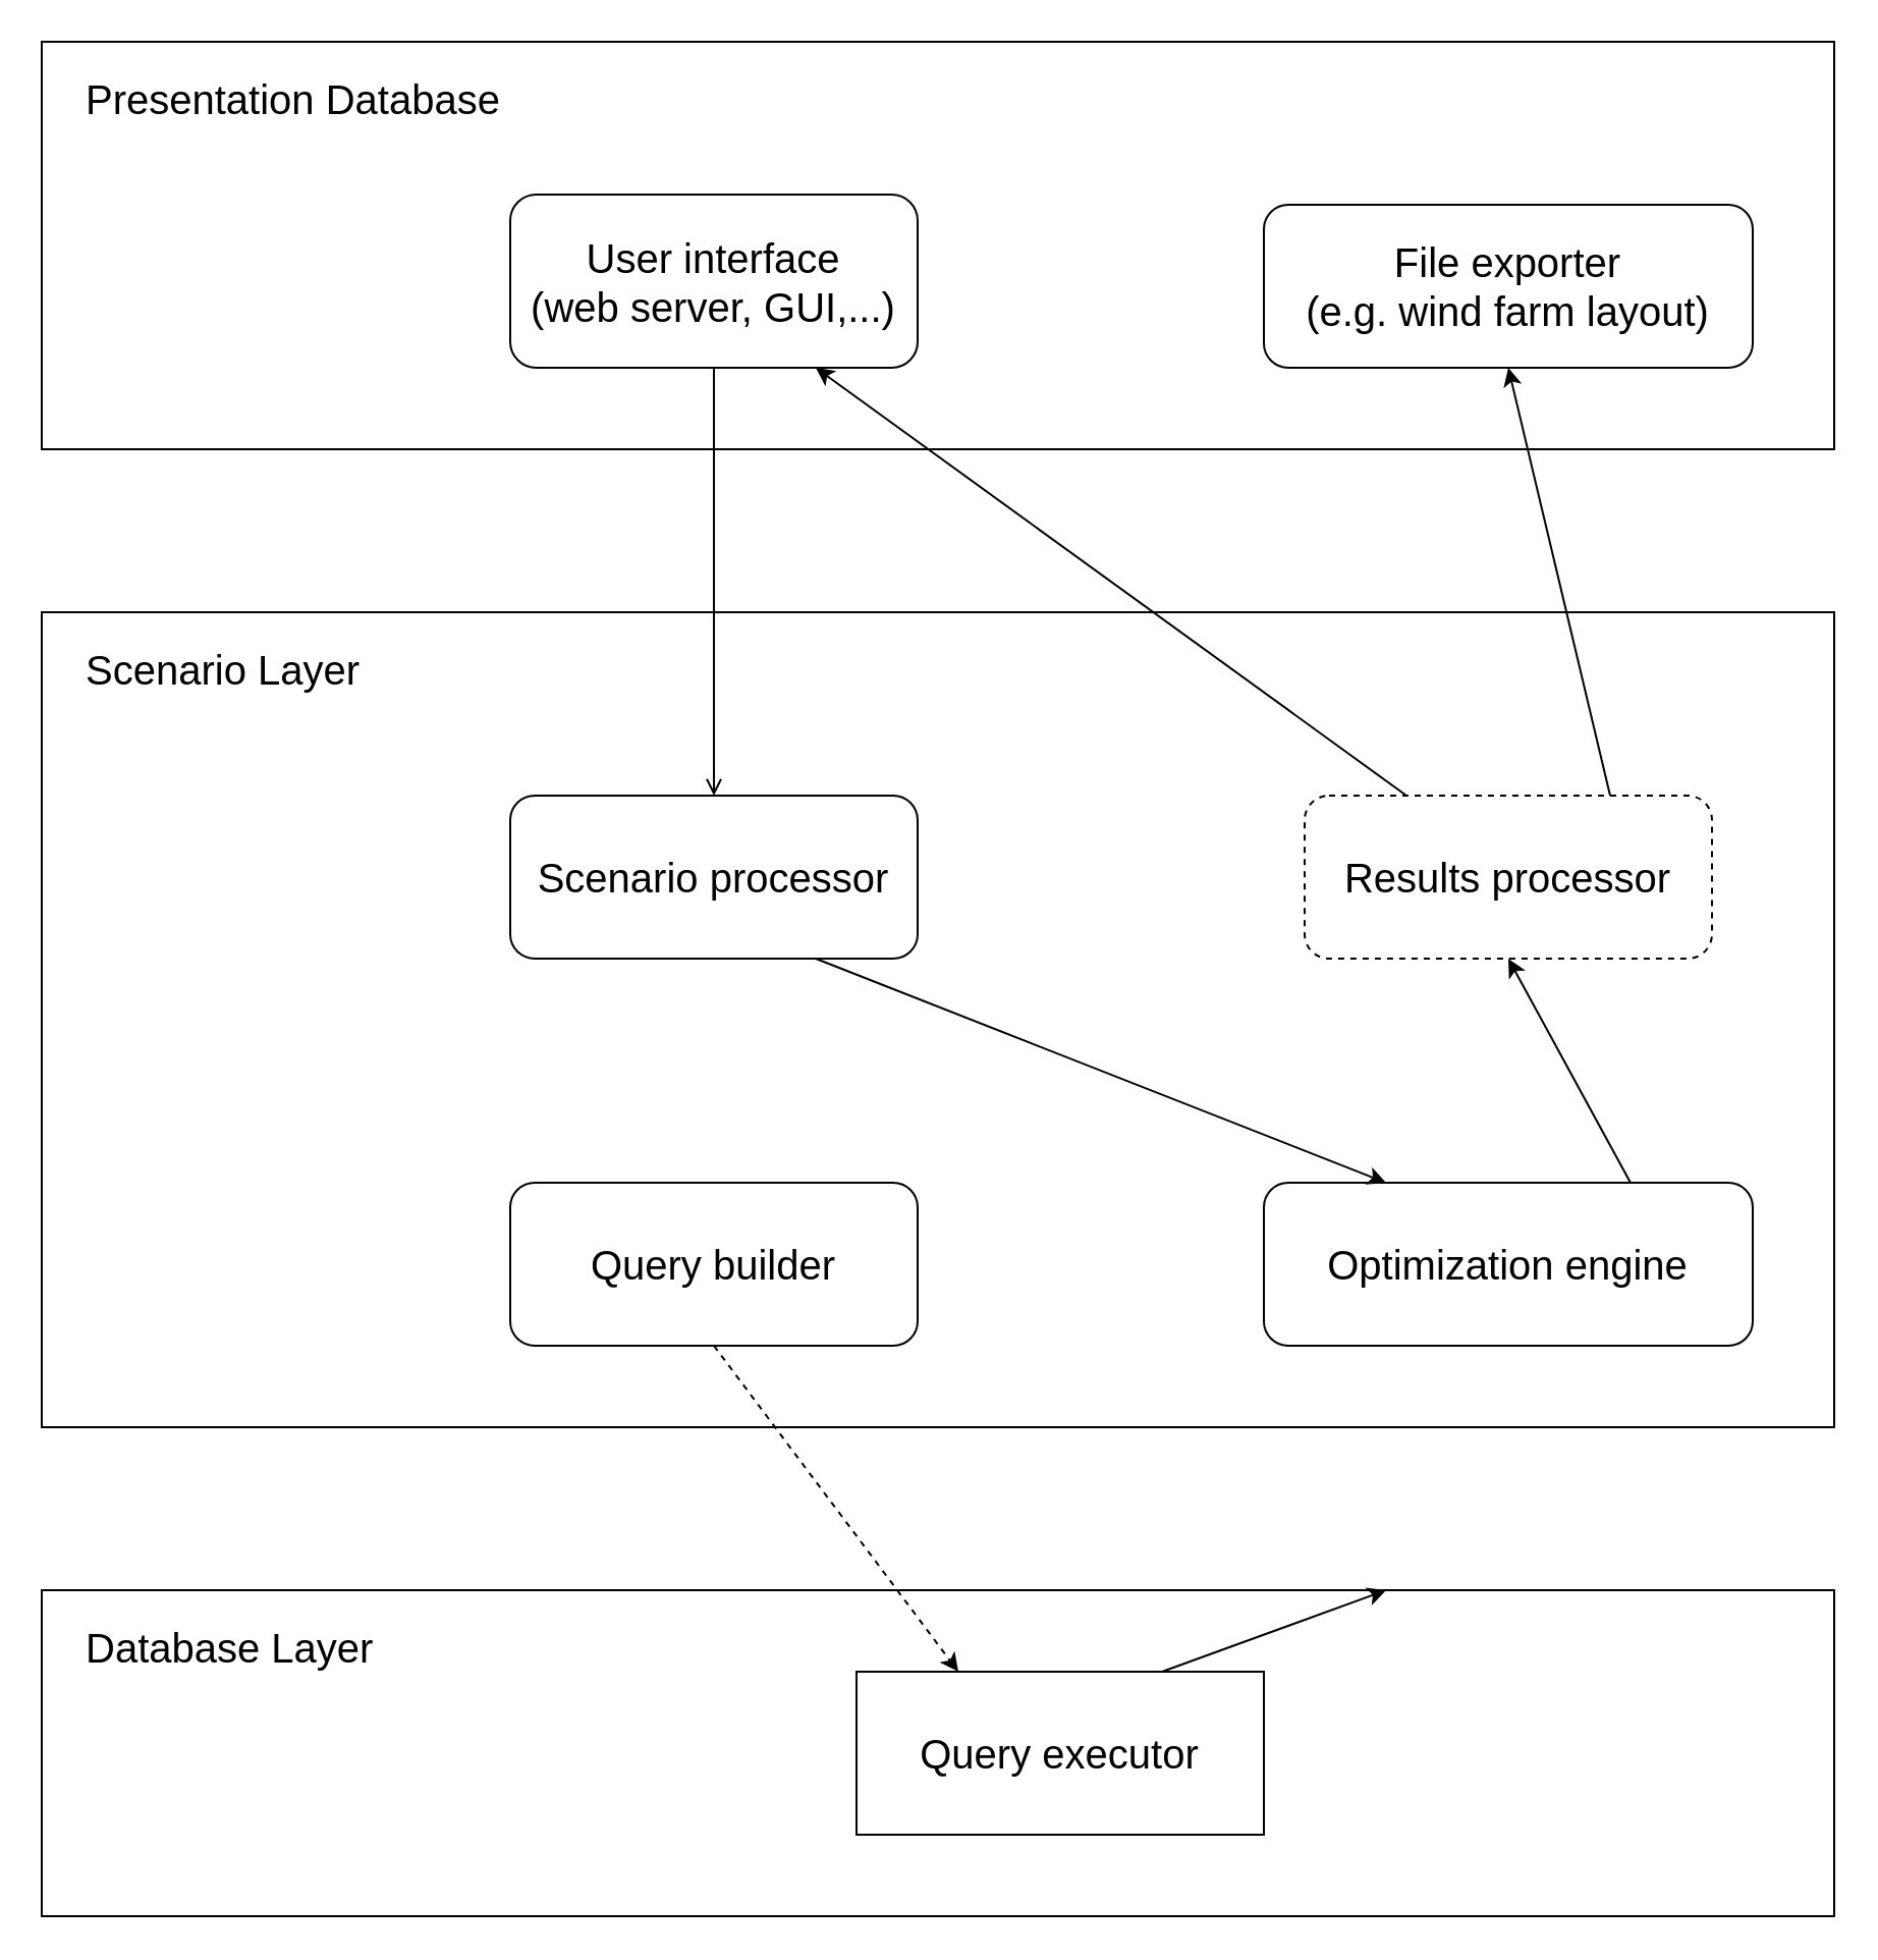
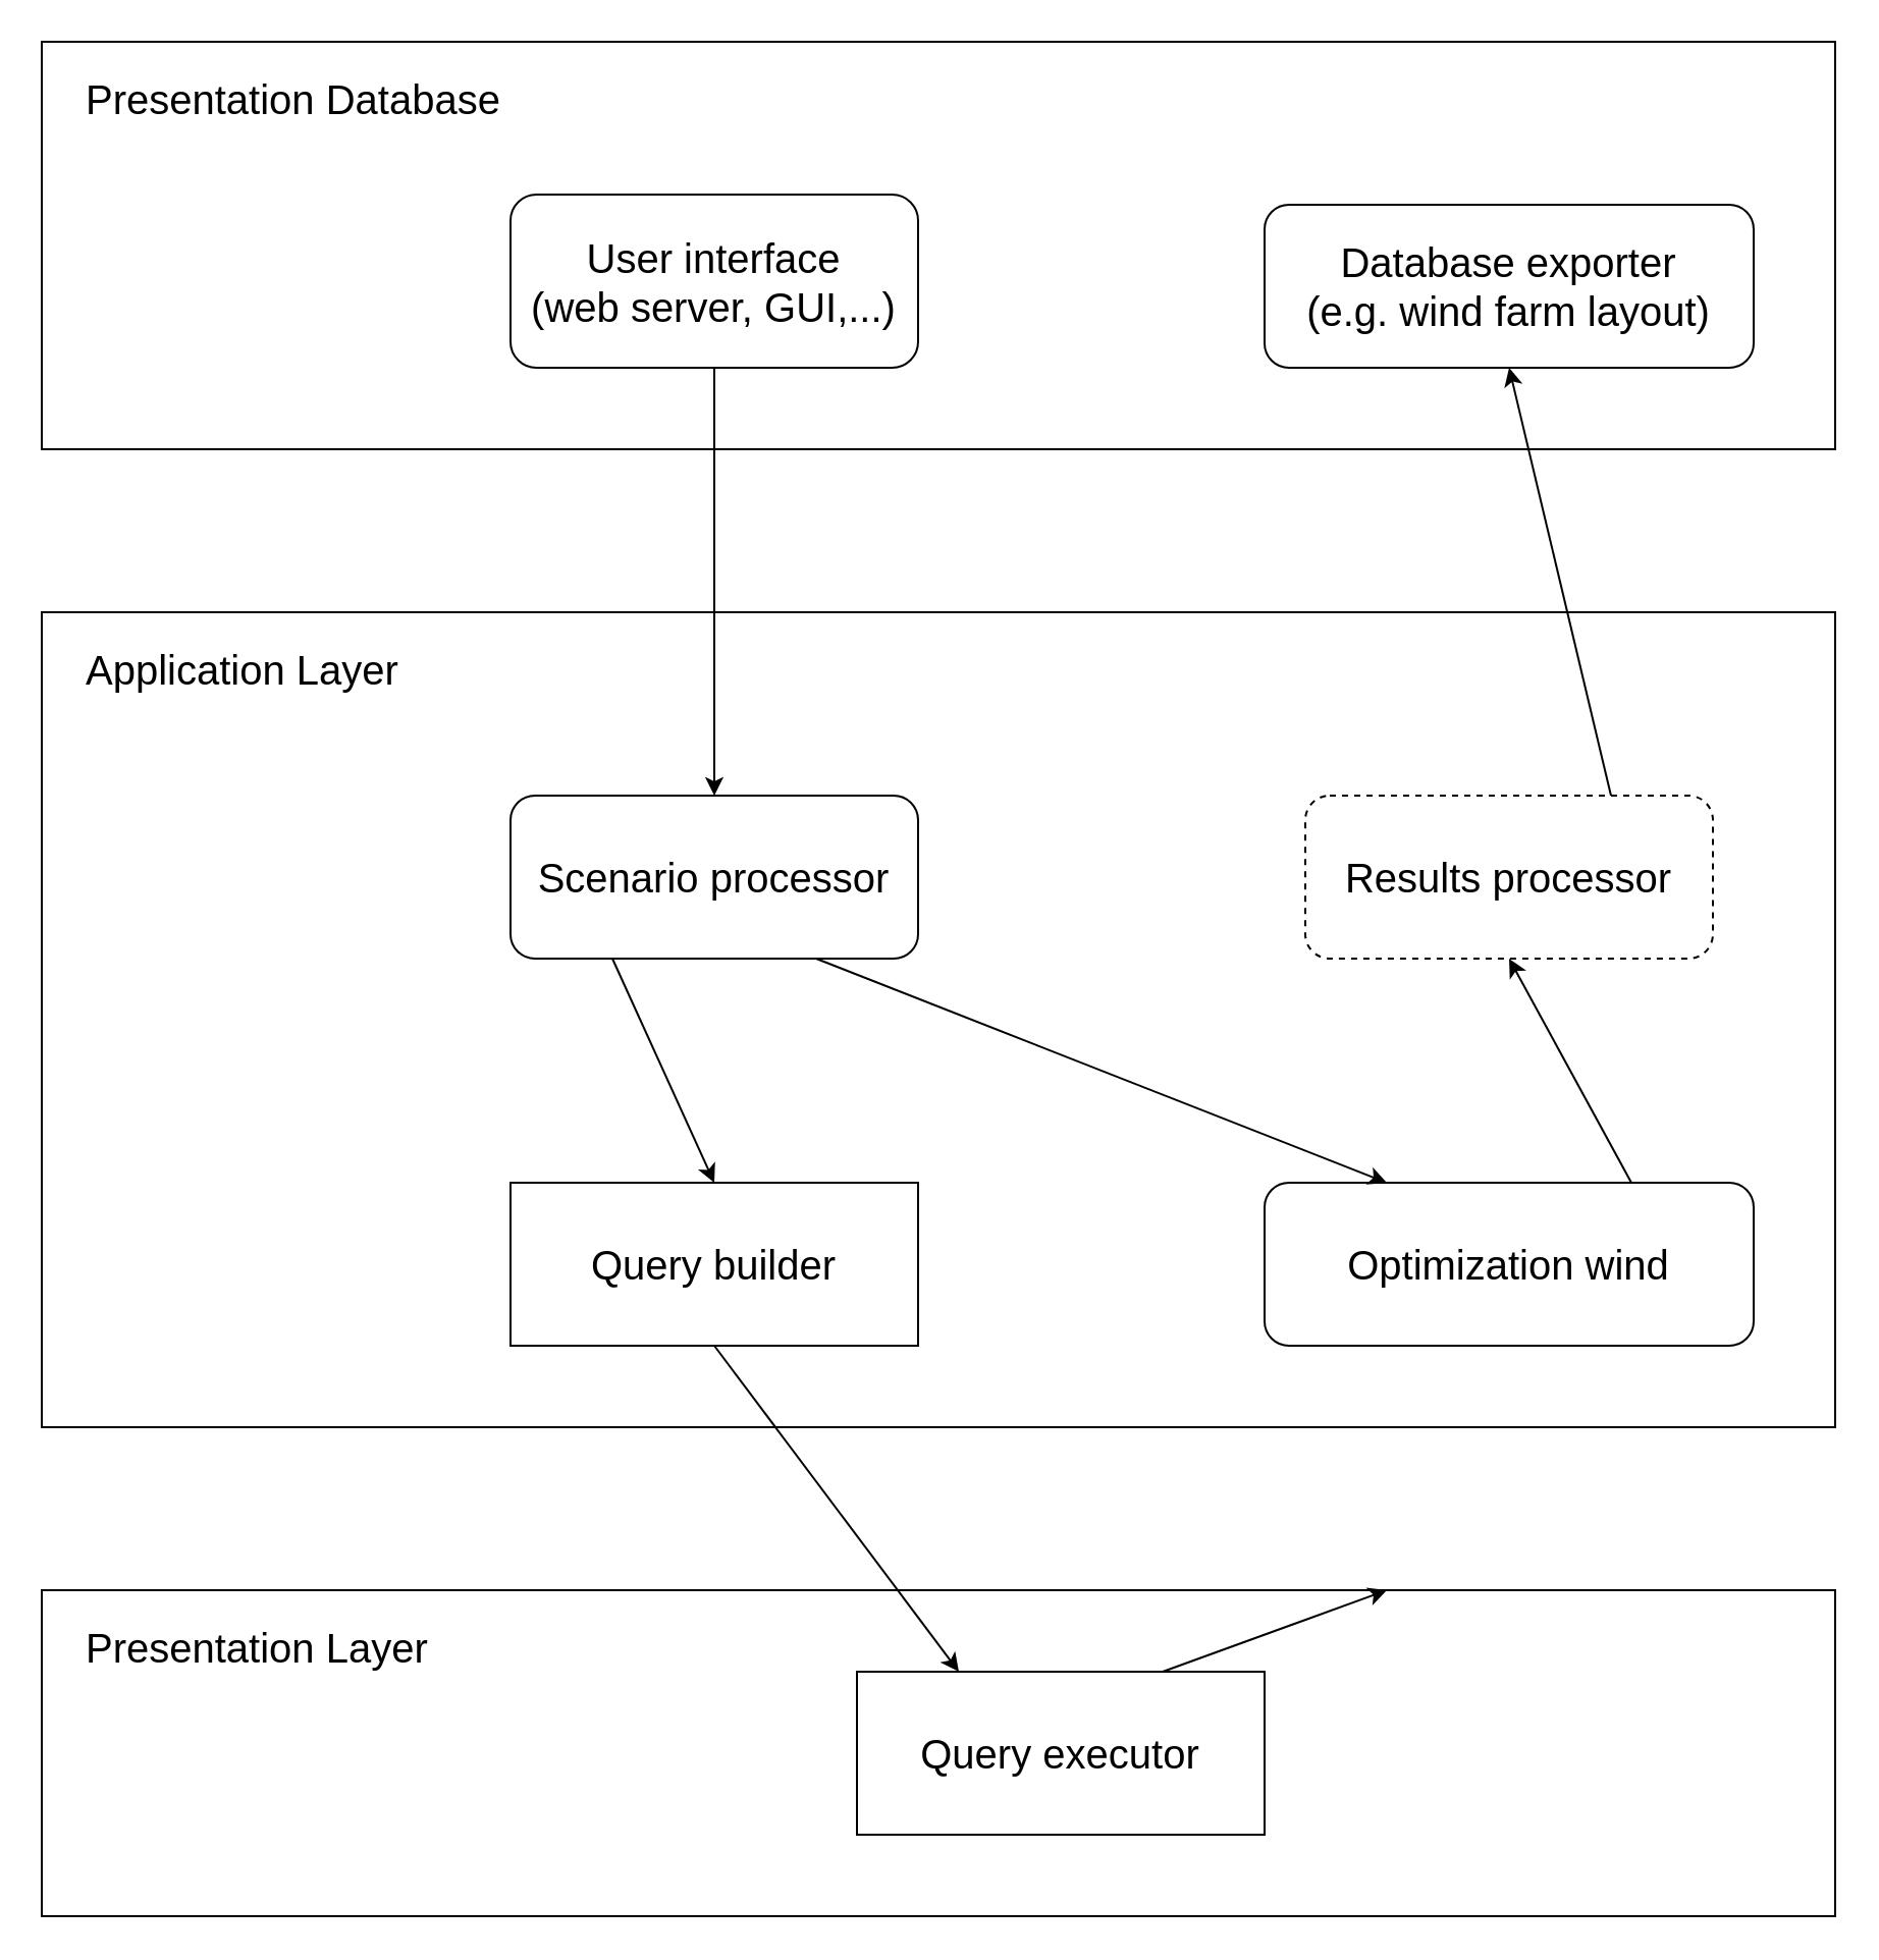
  <mxCell id="0" />
  <mxCell id="1" parent="0" />
  <mxCell id="2" value="&lt;font style=&quot;font-size: 20px;&quot;&gt;Presentation Database&lt;/font&gt;" style="rounded=0;labelPosition=center;verticalLabelPosition=middle;align=left;verticalAlign=top;whiteSpace=wrap;html=1;spacingLeft=20;spacingTop=10;" parent="1" vertex="1"><mxGeometry x="20" y="20" width="880" height="200" as="geometry" /></mxCell>
  <mxCell id="3" value="&lt;span style=&quot;font-size: 20px;&quot;&gt;User interface&lt;/span&gt;&lt;div&gt;&lt;span style=&quot;font-size: 20px;&quot;&gt;(web server, GUI,...)&lt;/span&gt;&lt;/div&gt;" style="rounded=1;whiteSpace=wrap;html=1;" parent="1" vertex="1"><mxGeometry x="250" y="95" width="200" height="85" as="geometry" /></mxCell>
- <mxCell id="4" value="&lt;font style=&quot;font-size: 20px;&quot;&gt;Scenario Layer&lt;/font&gt;" style="rounded=0;labelPosition=center;verticalLabelPosition=middle;align=left;verticalAlign=top;whiteSpace=wrap;html=1;spacingLeft=20;spacingTop=10;" parent="1" vertex="1"><mxGeometry x="20" y="300" width="880" height="400" as="geometry" /></mxCell>
- <mxCell id="5" value="&lt;span style=&quot;font-size: 20px;&quot;&gt;Query builder&lt;/span&gt;" style="rounded=1;whiteSpace=wrap;html=1;" parent="1" vertex="1"><mxGeometry x="250" y="580" width="200" height="80" as="geometry" /></mxCell>
- <mxCell id="6" value="&lt;span style=&quot;font-size: 20px;&quot;&gt;File exporter&lt;/span&gt;&lt;div&gt;&lt;span style=&quot;font-size: 20px;&quot;&gt;(e.g. wind farm layout)&lt;/span&gt;&lt;/div&gt;" style="rounded=1;whiteSpace=wrap;html=1;" parent="1" vertex="1"><mxGeometry x="620" y="100" width="240" height="80" as="geometry" /></mxCell>
- <mxCell id="7" value="&lt;font style=&quot;font-size: 20px;&quot;&gt;Database Layer&lt;/font&gt;" style="rounded=0;labelPosition=center;verticalLabelPosition=middle;align=left;verticalAlign=top;whiteSpace=wrap;html=1;spacingLeft=20;spacingTop=10;" parent="1" vertex="1"><mxGeometry x="20" y="780" width="880" height="160" as="geometry" /></mxCell>
+ <mxCell id="4" value="&lt;font style=&quot;font-size: 20px;&quot;&gt;Application Layer&lt;/font&gt;" style="rounded=0;labelPosition=center;verticalLabelPosition=middle;align=left;verticalAlign=top;whiteSpace=wrap;html=1;spacingLeft=20;spacingTop=10;" parent="1" vertex="1"><mxGeometry x="20" y="300" width="880" height="400" as="geometry" /></mxCell>
+ <mxCell id="5" value="&lt;span style=&quot;font-size: 20px;&quot;&gt;Query builder&lt;/span&gt;" style="whiteSpace=wrap;html=1;rounded=0;" parent="1" vertex="1"><mxGeometry x="250" y="580" width="200" height="80" as="geometry" /></mxCell>
+ <mxCell id="6" value="&lt;span style=&quot;font-size: 20px;&quot;&gt;Database exporter&lt;/span&gt;&lt;div&gt;&lt;span style=&quot;font-size: 20px;&quot;&gt;(e.g. wind farm layout)&lt;/span&gt;&lt;/div&gt;" style="rounded=1;whiteSpace=wrap;html=1;" parent="1" vertex="1"><mxGeometry x="620" y="100" width="240" height="80" as="geometry" /></mxCell>
+ <mxCell id="7" value="&lt;font style=&quot;font-size: 20px;&quot;&gt;Presentation Layer&lt;/font&gt;" style="rounded=0;labelPosition=center;verticalLabelPosition=middle;align=left;verticalAlign=top;whiteSpace=wrap;html=1;spacingLeft=20;spacingTop=10;" parent="1" vertex="1"><mxGeometry x="20" y="780" width="880" height="160" as="geometry" /></mxCell>
  <mxCell id="8" value="&lt;span style=&quot;font-size: 20px;&quot;&gt;Scenario processor&lt;/span&gt;" style="rounded=1;whiteSpace=wrap;html=1;" parent="1" vertex="1"><mxGeometry x="250" y="390" width="200" height="80" as="geometry" /></mxCell>
- <mxCell id="9" value="&lt;span style=&quot;font-size: 20px;&quot;&gt;Optimization engine&lt;/span&gt;" style="rounded=1;whiteSpace=wrap;html=1;" parent="1" vertex="1"><mxGeometry x="620" y="580" width="240" height="80" as="geometry" /></mxCell>
+ <mxCell id="9" value="&lt;span style=&quot;font-size: 20px;&quot;&gt;Optimization wind&lt;/span&gt;" style="rounded=1;whiteSpace=wrap;html=1;" parent="1" vertex="1"><mxGeometry x="620" y="580" width="240" height="80" as="geometry" /></mxCell>
  <mxCell id="10" value="&lt;span style=&quot;font-size: 20px;&quot;&gt;Results processor&lt;/span&gt;" style="rounded=1;whiteSpace=wrap;html=1;dashed=1;" parent="1" vertex="1"><mxGeometry x="640" y="390" width="200" height="80" as="geometry" /></mxCell>
  <mxCell id="11" value="&lt;span style=&quot;font-size: 20px;&quot;&gt;Query executor&lt;/span&gt;" style="whiteSpace=wrap;html=1;rounded=0;" parent="1" vertex="1"><mxGeometry x="420" y="820" width="200" height="80" as="geometry" /></mxCell>
- <mxCell id="12" value="" style="endArrow=classic;html=1;rounded=0;exitX=0.5;exitY=1;exitDx=0;exitDy=0;entryX=0.25;entryY=0;entryDx=0;entryDy=0;dashed=1;" parent="1" source="5" target="11" edge="1"><mxGeometry width="50" height="50" relative="1" as="geometry"><mxPoint x="600" y="450" as="sourcePoint" /><mxPoint x="650" y="400" as="targetPoint" /></mxGeometry></mxCell>
- <mxCell id="13" value="" style="endArrow=open;html=1;rounded=0;exitX=0.5;exitY=1;exitDx=0;exitDy=0;entryX=0.5;entryY=0;entryDx=0;entryDy=0;" parent="1" source="3" target="8" edge="1"><mxGeometry width="50" height="50" relative="1" as="geometry"><mxPoint x="600" y="450" as="sourcePoint" /><mxPoint x="650" y="400" as="targetPoint" /></mxGeometry></mxCell>
+ <mxCell id="12" value="" style="endArrow=classic;html=1;rounded=0;exitX=0.5;exitY=1;exitDx=0;exitDy=0;entryX=0.25;entryY=0;entryDx=0;entryDy=0;" parent="1" source="5" target="11" edge="1"><mxGeometry width="50" height="50" relative="1" as="geometry"><mxPoint x="600" y="450" as="sourcePoint" /><mxPoint x="650" y="400" as="targetPoint" /></mxGeometry></mxCell>
+ <mxCell id="13" value="" style="endArrow=classic;html=1;rounded=0;exitX=0.5;exitY=1;exitDx=0;exitDy=0;entryX=0.5;entryY=0;entryDx=0;entryDy=0;" parent="1" source="3" target="8" edge="1"><mxGeometry width="50" height="50" relative="1" as="geometry"><mxPoint x="600" y="450" as="sourcePoint" /><mxPoint x="650" y="400" as="targetPoint" /></mxGeometry></mxCell>
+ <mxCell id="14" value="" style="endArrow=classic;html=1;rounded=0;exitX=0.25;exitY=1;exitDx=0;exitDy=0;entryX=0.5;entryY=0;entryDx=0;entryDy=0;" parent="1" source="8" target="5" edge="1"><mxGeometry width="50" height="50" relative="1" as="geometry"><mxPoint x="740" y="570" as="sourcePoint" /><mxPoint x="760" y="550" as="targetPoint" /></mxGeometry></mxCell>
  <mxCell id="15" value="" style="endArrow=classic;html=1;rounded=0;exitX=0.75;exitY=0;exitDx=0;exitDy=0;entryX=0.5;entryY=1;entryDx=0;entryDy=0;" parent="1" source="9" target="10" edge="1"><mxGeometry width="50" height="50" relative="1" as="geometry"><mxPoint x="710" y="600" as="sourcePoint" /><mxPoint x="760" y="550" as="targetPoint" /></mxGeometry></mxCell>
  <mxCell id="16" value="" style="endArrow=classic;html=1;rounded=0;entryX=0.5;entryY=1;entryDx=0;entryDy=0;exitX=0.75;exitY=0;exitDx=0;exitDy=0;" parent="1" source="10" target="6" edge="1"><mxGeometry width="50" height="50" relative="1" as="geometry"><mxPoint x="780" y="380" as="sourcePoint" /><mxPoint x="510" y="500" as="targetPoint" /></mxGeometry></mxCell>
- <mxCell id="17" value="" style="endArrow=classic;html=1;rounded=0;exitX=0.25;exitY=0;exitDx=0;exitDy=0;entryX=0.75;entryY=1;entryDx=0;entryDy=0;" parent="1" source="10" target="3" edge="1"><mxGeometry width="50" height="50" relative="1" as="geometry"><mxPoint x="460" y="550" as="sourcePoint" /><mxPoint x="510" y="500" as="targetPoint" /></mxGeometry></mxCell>
  <mxCell id="18" value="" style="endArrow=classic;html=1;rounded=0;exitX=0.75;exitY=0;exitDx=0;exitDy=0;" parent="1" source="11" target="7" edge="1"><mxGeometry width="50" height="50" relative="1" as="geometry"><mxPoint x="460" y="550" as="sourcePoint" /><mxPoint x="510" y="500" as="targetPoint" /></mxGeometry></mxCell>
  <mxCell id="19" value="" style="endArrow=classic;html=1;rounded=0;exitX=0.75;exitY=1;exitDx=0;exitDy=0;entryX=0.25;entryY=0;entryDx=0;entryDy=0;" parent="1" source="8" target="9" edge="1"><mxGeometry width="50" height="50" relative="1" as="geometry"><mxPoint x="570" y="560" as="sourcePoint" /><mxPoint x="620" y="510" as="targetPoint" /></mxGeometry></mxCell>
